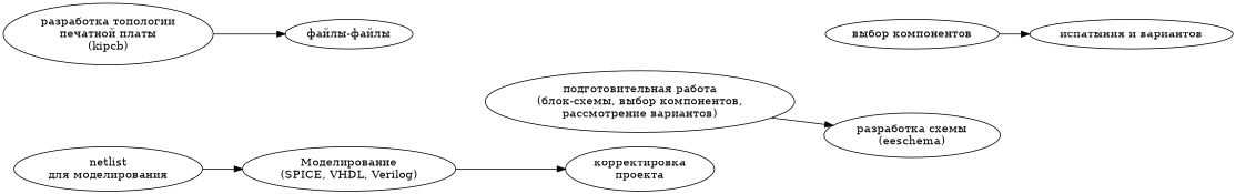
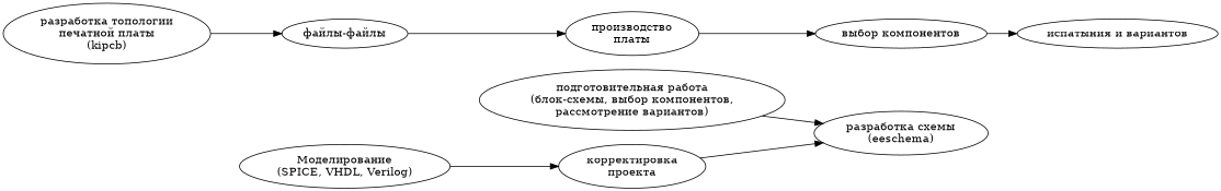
  digraph {
    rankdir=LR
    "подготовительная работа\n(блок-схемы, выбор компонентов,\nрассмотрение вариантов)"
    "разработка схемы\n(eeschema)"
-   "netlist\nдля моделирования"
    "Моделирование\n(SPICE, VHDL, Verilog)"
    "корректировка\nпроекта"
    n6 [label="файлы-файлы"]
    "разработка топологии\nпечатной платы\n(kipcb)"
+   "производство\nплаты"
    n9 [label="выбор компонентов"]
    n10 [label="испатыния и вариантов"]
    "подготовительная работа\n(блок-схемы, выбор компонентов,\nрассмотрение вариантов)" -> "разработка схемы\n(eeschema)"
-   "netlist\nдля моделирования" -> "Моделирование\n(SPICE, VHDL, Verilog)"
    "Моделирование\n(SPICE, VHDL, Verilog)" -> "корректировка\nпроекта"
+   "корректировка\nпроекта" -> "разработка схемы\n(eeschema)"
+   n6 -> "производство\nплаты"
    "разработка топологии\nпечатной платы\n(kipcb)" -> n6
+   "производство\nплаты" -> n9
    n9 -> n10
  }
